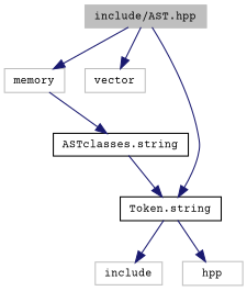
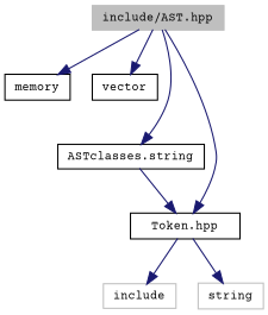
  digraph {
    fontname="Courier Prime"
    node [color=grey75 fontname="Courier Prime" fontsize=10 shape=record]
    edge [color=midnightblue fontname="Courier Prime" fontsize=10 labelfontname=Helvetica labelfontsize=10 style=solid]
    n1 [fillcolor=grey75 fontcolor=black height=0.2 label="include/AST.hpp" style=filled width=0.4]
-   n2 [height=0.2 label=memory width=0.4]
-   n3 [height=0.2 label=vector width=0.4]
+   n2 [color=black height=0.2 label=memory width=0.4]
+   n3 [color=black height=0.2 label=vector width=0.4]
    n4 [color=black height=0.2 label="ASTclasses.string" width=0.4]
-   n5 [color=black height=0.2 label="Token.string" width=0.4]
+   n5 [color=black height=0.2 label="Token.hpp" width=0.4]
    n6 [height=0.2 label=include width=0.4]
-   n7 [height=0.2 label=hpp width=0.4]
+   n7 [height=0.2 label=string width=0.4]
    n1 -> n2
    n1 -> n3
-   n2 -> n4
+   n1 -> n4
    n1 -> n5
    n4 -> n5
    n5 -> n6
    n5 -> n7
  }
